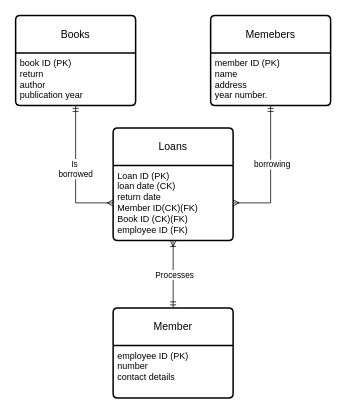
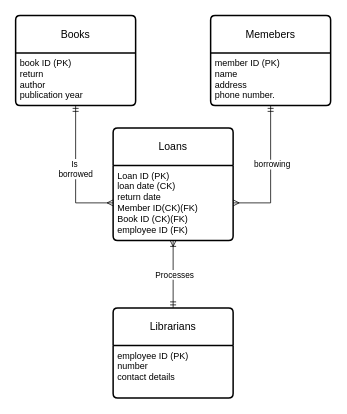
  <mxCell id="0" />
  <mxCell id="1" parent="0" />
  <mxCell id="2" value="Books" style="swimlane;childLayout=stackLayout;horizontal=1;startSize=50;horizontalStack=0;rounded=1;fontSize=14;fontStyle=0;strokeWidth=2;resizeParent=0;resizeLast=1;shadow=0;dashed=0;align=center;arcSize=4;whiteSpace=wrap;html=1;" vertex="1" parent="1"><mxGeometry x="20" y="20" width="160" height="120" as="geometry" /></mxCell>
  <mxCell id="3" value="&lt;div&gt;&lt;div&gt;book ID (PK)&lt;/div&gt;&lt;div&gt;return&lt;/div&gt;&lt;/div&gt;&lt;div&gt;author&lt;br&gt;&lt;/div&gt;&lt;div&gt;publication year&lt;br&gt;&lt;/div&gt;" style="align=left;strokeColor=none;fillColor=none;spacingLeft=4;fontSize=12;verticalAlign=top;resizable=0;rotatable=0;part=1;html=1;" vertex="1" parent="2"><mxGeometry y="50" width="160" height="70" as="geometry" /></mxCell>
- <mxCell id="4" value="Member" style="swimlane;childLayout=stackLayout;horizontal=1;startSize=50;horizontalStack=0;rounded=1;fontSize=14;fontStyle=0;strokeWidth=2;resizeParent=0;resizeLast=1;shadow=0;dashed=0;align=center;arcSize=4;whiteSpace=wrap;html=1;" vertex="1" parent="1"><mxGeometry x="150" y="410" width="160" height="120" as="geometry" /></mxCell>
+ <mxCell id="4" value="Librarians" style="swimlane;childLayout=stackLayout;horizontal=1;startSize=50;horizontalStack=0;rounded=1;fontSize=14;fontStyle=0;strokeWidth=2;resizeParent=0;resizeLast=1;shadow=0;dashed=0;align=center;arcSize=4;whiteSpace=wrap;html=1;" vertex="1" parent="1"><mxGeometry x="150" y="410" width="160" height="120" as="geometry" /></mxCell>
  <mxCell id="5" value="employee ID (PK)&lt;div&gt;number&lt;/div&gt;&lt;div&gt;contact details&lt;/div&gt;" style="align=left;strokeColor=none;fillColor=none;spacingLeft=4;fontSize=12;verticalAlign=top;resizable=0;rotatable=0;part=1;html=1;" vertex="1" parent="4"><mxGeometry y="50" width="160" height="70" as="geometry" /></mxCell>
  <mxCell id="6" value="Loans" style="swimlane;childLayout=stackLayout;horizontal=1;startSize=50;horizontalStack=0;rounded=1;fontSize=14;fontStyle=0;strokeWidth=2;resizeParent=0;resizeLast=1;shadow=0;dashed=0;align=center;arcSize=4;whiteSpace=wrap;html=1;" vertex="1" parent="1"><mxGeometry x="150" y="170" width="160" height="150" as="geometry" /></mxCell>
  <mxCell id="7" value="&lt;div&gt;Loan ID (PK)&lt;/div&gt;&lt;div&gt;loan date (CK)&lt;/div&gt;&lt;div&gt;return date&lt;br&gt;&lt;/div&gt;&lt;div&gt;Member ID(CK)(FK)&lt;/div&gt;&lt;div&gt;&lt;div&gt;Book ID (CK)(FK)&lt;/div&gt;&lt;/div&gt;&lt;div&gt;employee ID (FK)&lt;/div&gt;" style="align=left;strokeColor=none;fillColor=none;spacingLeft=4;fontSize=12;verticalAlign=top;resizable=0;rotatable=0;part=1;html=1;" vertex="1" parent="6"><mxGeometry y="50" width="160" height="100" as="geometry" /></mxCell>
  <mxCell id="8" value="Memebers" style="swimlane;childLayout=stackLayout;horizontal=1;startSize=50;horizontalStack=0;rounded=1;fontSize=14;fontStyle=0;strokeWidth=2;resizeParent=0;resizeLast=1;shadow=0;dashed=0;align=center;arcSize=4;whiteSpace=wrap;html=1;" vertex="1" parent="1"><mxGeometry x="280" y="20" width="160" height="120" as="geometry" /></mxCell>
- <mxCell id="9" value="member ID (PK)&lt;div&gt;name&lt;/div&gt;&lt;div&gt;address&lt;/div&gt;&lt;div&gt;year number.&lt;/div&gt;" style="align=left;strokeColor=none;fillColor=none;spacingLeft=4;fontSize=12;verticalAlign=top;resizable=0;rotatable=0;part=1;html=1;" vertex="1" parent="8"><mxGeometry y="50" width="160" height="70" as="geometry" /></mxCell>
+ <mxCell id="9" value="member ID (PK)&lt;div&gt;name&lt;/div&gt;&lt;div&gt;address&lt;/div&gt;&lt;div&gt;phone number.&lt;/div&gt;" style="align=left;strokeColor=none;fillColor=none;spacingLeft=4;fontSize=12;verticalAlign=top;resizable=0;rotatable=0;part=1;html=1;" vertex="1" parent="8"><mxGeometry y="50" width="160" height="70" as="geometry" /></mxCell>
  <mxCell id="10" value="" style="edgeStyle=orthogonalEdgeStyle;fontSize=12;html=1;endArrow=ERmandOne;startArrow=ERmany;rounded=0;entryX=0.5;entryY=1;entryDx=0;entryDy=0;exitX=0;exitY=0.5;exitDx=0;exitDy=0;endFill=0;startFill=0;" edge="1" parent="1" source="7" target="3"><mxGeometry width="100" height="100" relative="1" as="geometry"><mxPoint x="-20" y="280" as="sourcePoint" /><mxPoint x="80" y="180" as="targetPoint" /></mxGeometry></mxCell>
  <mxCell id="11" value="Is&amp;nbsp;&lt;div&gt;borrowed&lt;/div&gt;" style="edgeLabel;html=1;align=center;verticalAlign=middle;resizable=0;points=[];" vertex="1" connectable="0" parent="10"><mxGeometry x="0.08" y="1" relative="1" as="geometry"><mxPoint y="1" as="offset" /></mxGeometry></mxCell>
  <mxCell id="12" value="" style="edgeStyle=orthogonalEdgeStyle;fontSize=12;html=1;endArrow=ERmandOne;startArrow=ERmany;rounded=0;entryX=0.5;entryY=1;entryDx=0;entryDy=0;exitX=1;exitY=0.5;exitDx=0;exitDy=0;startFill=0;" edge="1" parent="1" source="7" target="9"><mxGeometry width="100" height="100" relative="1" as="geometry"><mxPoint x="280" y="235" as="sourcePoint" /><mxPoint x="310" y="180" as="targetPoint" /></mxGeometry></mxCell>
  <mxCell id="13" value="borrowing" style="edgeLabel;html=1;align=center;verticalAlign=middle;resizable=0;points=[];" vertex="1" connectable="0" parent="12"><mxGeometry x="0.133" y="-1" relative="1" as="geometry"><mxPoint as="offset" /></mxGeometry></mxCell>
  <mxCell id="14" value="" style="fontSize=12;html=1;endArrow=ERoneToMany;rounded=0;exitX=0.5;exitY=0;exitDx=0;exitDy=0;entryX=0.5;entryY=1;entryDx=0;entryDy=0;startArrow=ERmandOne;startFill=0;" edge="1" parent="1" source="4" target="7"><mxGeometry width="100" height="100" relative="1" as="geometry"><mxPoint x="340" y="340" as="sourcePoint" /><mxPoint x="440" y="240" as="targetPoint" /></mxGeometry></mxCell>
  <mxCell id="15" value="Processes" style="edgeLabel;html=1;align=center;verticalAlign=middle;resizable=0;points=[];" vertex="1" connectable="0" parent="14"><mxGeometry x="0.013" y="-1" relative="1" as="geometry"><mxPoint y="1" as="offset" /></mxGeometry></mxCell>
